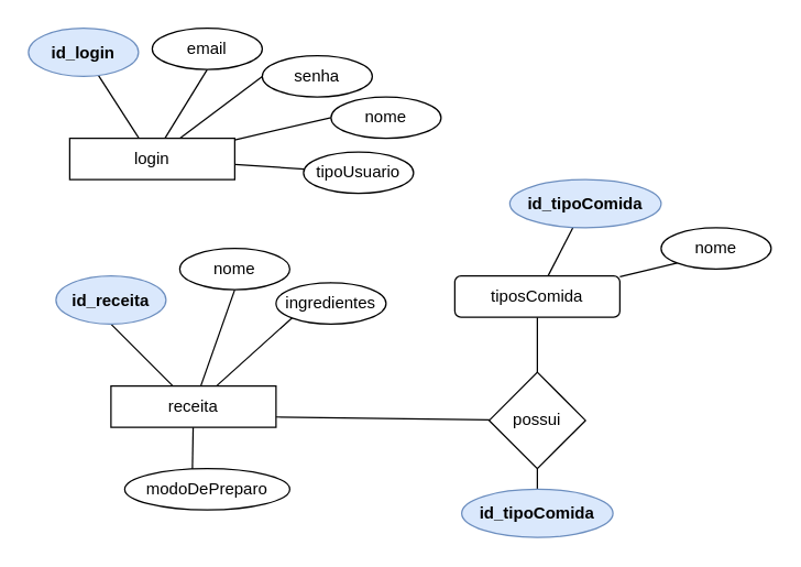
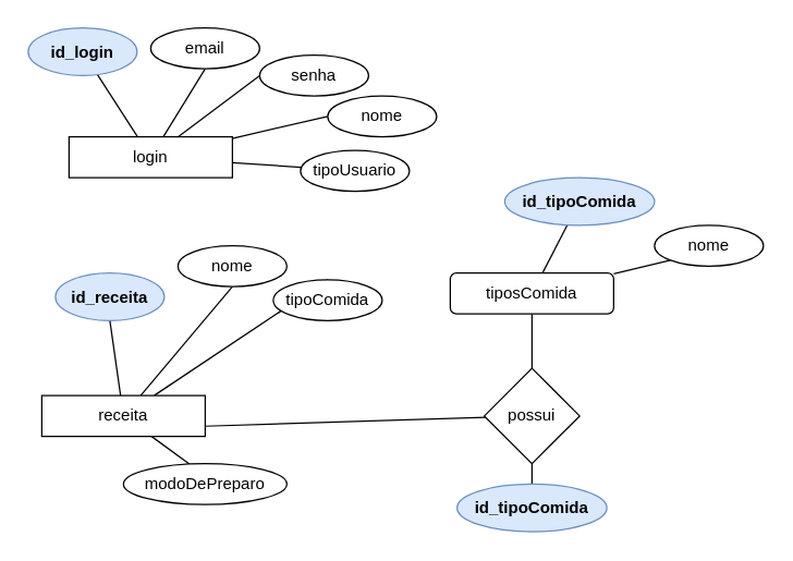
  <mxCell id="0" />
  <mxCell id="1" parent="0" />
  <mxCell id="2" value="" style="rounded=0;orthogonalLoop=1;jettySize=auto;html=1;endArrow=none;endFill=0;" edge="1" parent="1" source="7" target="8"><mxGeometry relative="1" as="geometry" /></mxCell>
  <mxCell id="3" style="edgeStyle=none;rounded=0;orthogonalLoop=1;jettySize=auto;html=1;entryX=0.5;entryY=1;entryDx=0;entryDy=0;endArrow=none;endFill=0;" edge="1" parent="1" source="7" target="9"><mxGeometry relative="1" as="geometry" /></mxCell>
  <mxCell id="4" style="edgeStyle=none;rounded=0;orthogonalLoop=1;jettySize=auto;html=1;entryX=0;entryY=0.5;entryDx=0;entryDy=0;endArrow=none;endFill=0;" edge="1" parent="1" source="7" target="10"><mxGeometry relative="1" as="geometry" /></mxCell>
  <mxCell id="5" style="edgeStyle=none;rounded=0;orthogonalLoop=1;jettySize=auto;html=1;entryX=0;entryY=0.5;entryDx=0;entryDy=0;endArrow=none;endFill=0;" edge="1" parent="1" source="7" target="11"><mxGeometry relative="1" as="geometry" /></mxCell>
  <mxCell id="6" style="edgeStyle=none;rounded=0;orthogonalLoop=1;jettySize=auto;html=1;endArrow=none;endFill=0;" edge="1" parent="1" source="7" target="12"><mxGeometry relative="1" as="geometry" /></mxCell>
  <mxCell id="7" value="login" style="rounded=0;whiteSpace=wrap;html=1;" vertex="1" parent="1"><mxGeometry x="50" y="100" width="120" height="30" as="geometry" /></mxCell>
  <mxCell id="8" value="&lt;b&gt;id_login&lt;/b&gt;" style="ellipse;whiteSpace=wrap;html=1;rounded=0;fillColor=#dae8fc;strokeColor=#6c8ebf;" vertex="1" parent="1"><mxGeometry x="20" y="20" width="80" height="35" as="geometry" /></mxCell>
  <mxCell id="9" value="email" style="ellipse;whiteSpace=wrap;html=1;rounded=0;" vertex="1" parent="1"><mxGeometry x="110" y="20" width="80" height="30" as="geometry" /></mxCell>
  <mxCell id="10" value="senha" style="ellipse;whiteSpace=wrap;html=1;rounded=0;" vertex="1" parent="1"><mxGeometry x="190" y="40" width="80" height="30" as="geometry" /></mxCell>
  <mxCell id="11" value="nome" style="ellipse;whiteSpace=wrap;html=1;rounded=0;" vertex="1" parent="1"><mxGeometry x="240" y="70" width="80" height="30" as="geometry" /></mxCell>
  <mxCell id="12" value="tipoUsuario" style="ellipse;whiteSpace=wrap;html=1;rounded=0;" vertex="1" parent="1"><mxGeometry x="220" y="110" width="80" height="30" as="geometry" /></mxCell>
  <mxCell id="13" style="edgeStyle=none;rounded=0;orthogonalLoop=1;jettySize=auto;html=1;endArrow=none;endFill=0;" edge="1" parent="1" source="16" target="17"><mxGeometry relative="1" as="geometry" /></mxCell>
  <mxCell id="14" style="edgeStyle=none;rounded=0;orthogonalLoop=1;jettySize=auto;html=1;entryX=0;entryY=1;entryDx=0;entryDy=0;endArrow=none;endFill=0;" edge="1" parent="1" source="16" target="18"><mxGeometry relative="1" as="geometry" /></mxCell>
  <mxCell id="15" style="edgeStyle=none;rounded=0;orthogonalLoop=1;jettySize=auto;html=1;entryX=0.5;entryY=0;entryDx=0;entryDy=0;endArrow=none;endFill=0;" edge="1" parent="1" source="16" target="30"><mxGeometry relative="1" as="geometry" /></mxCell>
  <mxCell id="16" value="tiposComida" style="whiteSpace=wrap;html=1;rounded=1;" vertex="1" parent="1"><mxGeometry x="330" y="200" width="120" height="30" as="geometry" /></mxCell>
  <mxCell id="17" value="&lt;b&gt;id_tipoComida&lt;/b&gt;" style="ellipse;whiteSpace=wrap;html=1;rounded=0;fillColor=#dae8fc;strokeColor=#6c8ebf;" vertex="1" parent="1"><mxGeometry x="370" y="130" width="110" height="35" as="geometry" /></mxCell>
  <mxCell id="18" value="nome" style="ellipse;whiteSpace=wrap;html=1;rounded=0;" vertex="1" parent="1"><mxGeometry x="480" y="165" width="80" height="30" as="geometry" /></mxCell>
  <mxCell id="19" style="edgeStyle=none;rounded=0;orthogonalLoop=1;jettySize=auto;html=1;entryX=0.5;entryY=1;entryDx=0;entryDy=0;endArrow=none;endFill=0;" edge="1" parent="1" source="23" target="24"><mxGeometry relative="1" as="geometry" /></mxCell>
  <mxCell id="20" style="edgeStyle=none;rounded=0;orthogonalLoop=1;jettySize=auto;html=1;entryX=0.5;entryY=1;entryDx=0;entryDy=0;endArrow=none;endFill=0;" edge="1" parent="1" source="23" target="25"><mxGeometry relative="1" as="geometry" /></mxCell>
  <mxCell id="21" style="edgeStyle=none;rounded=0;orthogonalLoop=1;jettySize=auto;html=1;entryX=0.5;entryY=0;entryDx=0;entryDy=0;endArrow=none;endFill=0;" edge="1" parent="1" source="23" target="26"><mxGeometry relative="1" as="geometry" /></mxCell>
  <mxCell id="22" style="edgeStyle=none;rounded=0;orthogonalLoop=1;jettySize=auto;html=1;entryX=0.41;entryY=0.027;entryDx=0;entryDy=0;entryPerimeter=0;endArrow=none;endFill=0;" edge="1" parent="1" source="23" target="27"><mxGeometry relative="1" as="geometry" /></mxCell>
- <mxCell id="23" value="receita" style="rounded=0;whiteSpace=wrap;html=1;" vertex="1" parent="1"><mxGeometry x="80" y="280" width="120" height="30" as="geometry" /></mxCell>
+ <mxCell id="23" value="receita" style="rounded=0;whiteSpace=wrap;html=1;" vertex="1" parent="1"><mxGeometry x="30" y="290" width="120" height="30" as="geometry" /></mxCell>
  <mxCell id="24" value="&lt;b&gt;id_receita&lt;/b&gt;" style="ellipse;whiteSpace=wrap;html=1;rounded=0;fillColor=#dae8fc;strokeColor=#6c8ebf;" vertex="1" parent="1"><mxGeometry x="40" y="200" width="80" height="35" as="geometry" /></mxCell>
  <mxCell id="25" value="nome" style="ellipse;whiteSpace=wrap;html=1;rounded=0;" vertex="1" parent="1"><mxGeometry x="130" y="180" width="80" height="30" as="geometry" /></mxCell>
- <mxCell id="26" value="ingredientes" style="ellipse;whiteSpace=wrap;html=1;rounded=0;" vertex="1" parent="1"><mxGeometry x="200" y="205" width="80" height="30" as="geometry" /></mxCell>
+ <mxCell id="26" value="tipoComida" style="ellipse;whiteSpace=wrap;html=1;rounded=0;" vertex="1" parent="1"><mxGeometry x="200" y="205" width="80" height="30" as="geometry" /></mxCell>
  <mxCell id="27" value="modoDePreparo" style="ellipse;whiteSpace=wrap;html=1;rounded=0;" vertex="1" parent="1"><mxGeometry x="90" y="340" width="120" height="30" as="geometry" /></mxCell>
  <mxCell id="28" style="edgeStyle=none;rounded=0;orthogonalLoop=1;jettySize=auto;html=1;entryX=1;entryY=0.75;entryDx=0;entryDy=0;endArrow=none;endFill=0;" edge="1" parent="1" source="30" target="23"><mxGeometry relative="1" as="geometry" /></mxCell>
  <mxCell id="29" style="edgeStyle=none;rounded=0;orthogonalLoop=1;jettySize=auto;html=1;endArrow=none;endFill=0;" edge="1" parent="1" source="30" target="31"><mxGeometry relative="1" as="geometry" /></mxCell>
  <mxCell id="30" value="possui" style="rhombus;whiteSpace=wrap;html=1;" vertex="1" parent="1"><mxGeometry x="355" y="270" width="70" height="70" as="geometry" /></mxCell>
  <mxCell id="31" value="&lt;b&gt;id_tipoComida&lt;/b&gt;" style="ellipse;whiteSpace=wrap;html=1;rounded=0;fillColor=#dae8fc;strokeColor=#6c8ebf;" vertex="1" parent="1"><mxGeometry x="335" y="355" width="110" height="35" as="geometry" /></mxCell>
